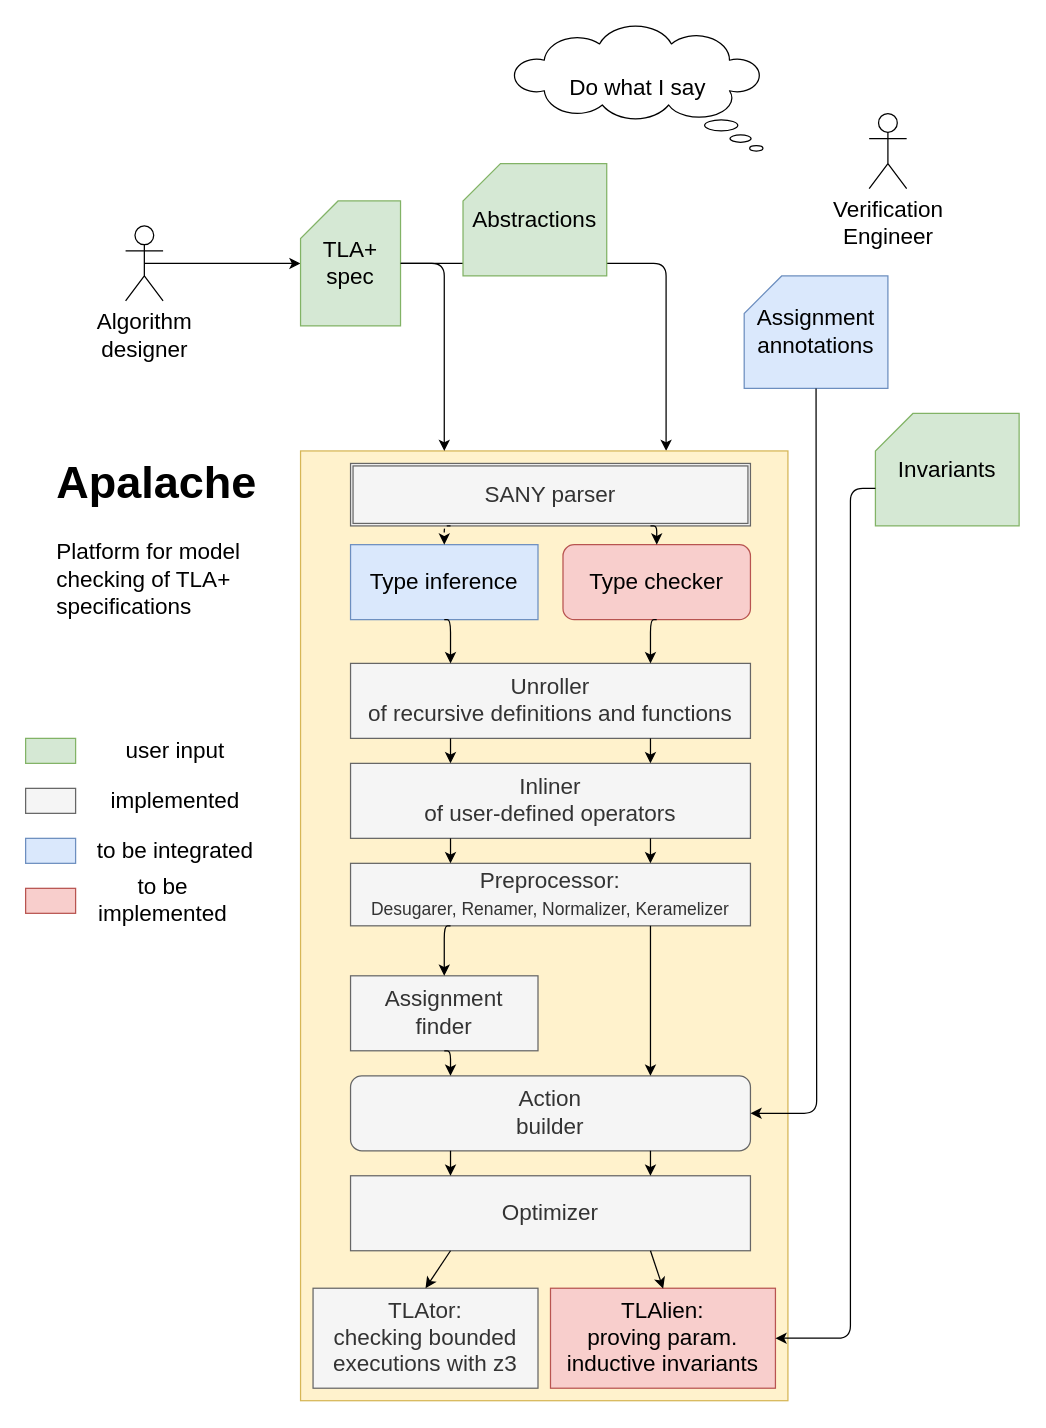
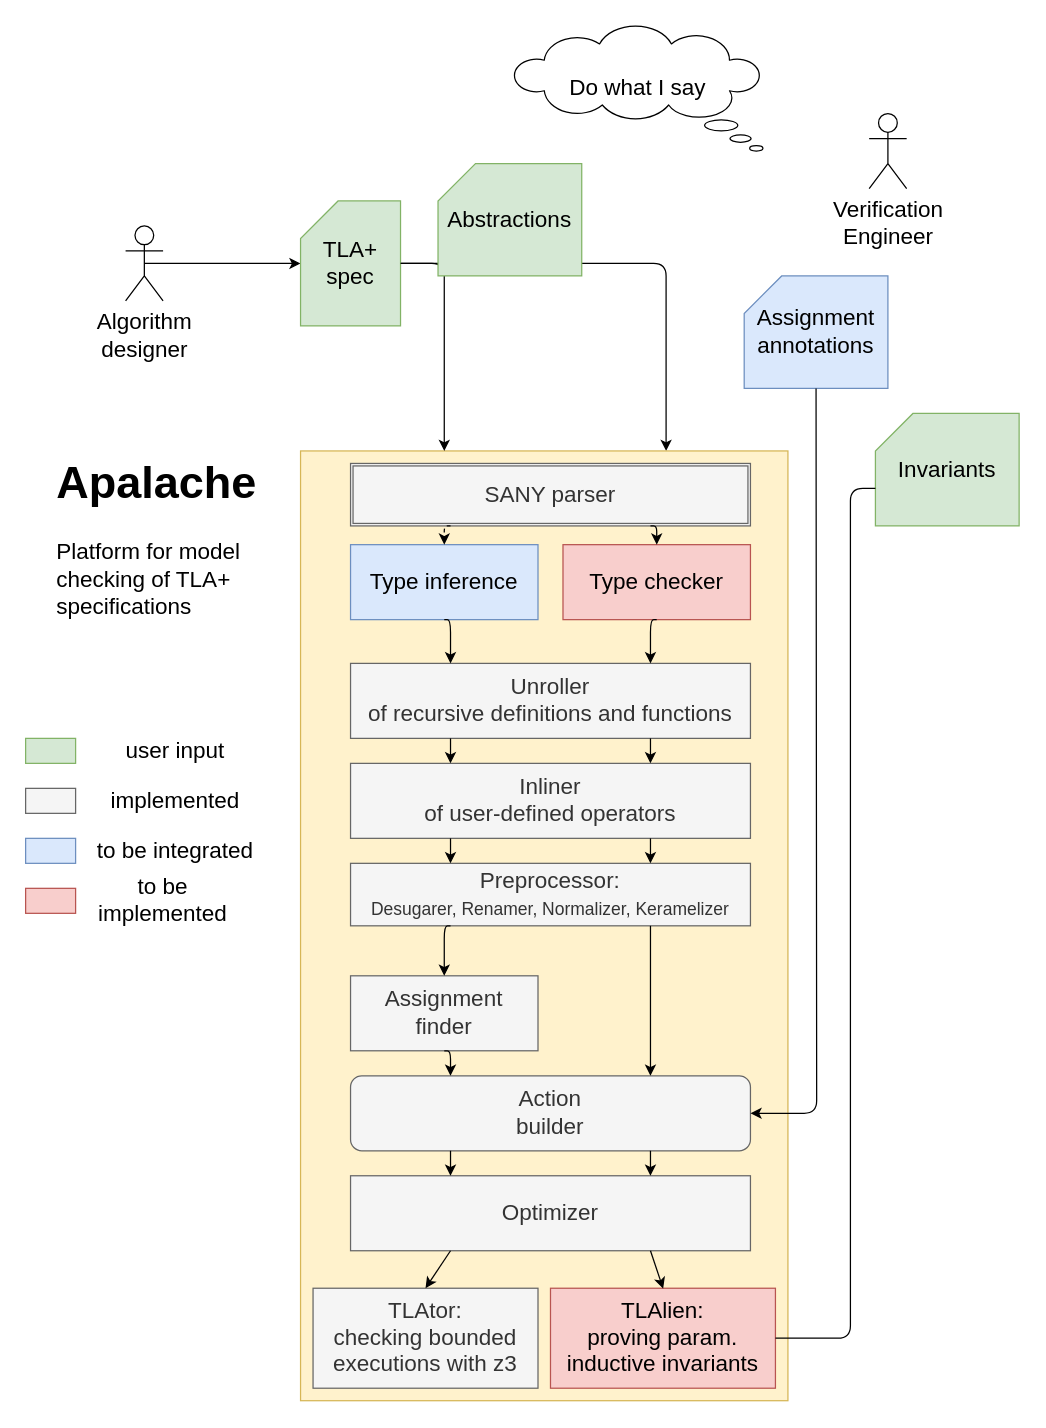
  <mxCell id="0" />
  <mxCell id="1" parent="0" />
  <mxCell id="2" value="" style="edgeStyle=segmentEdgeStyle;endArrow=classic;html=1;fontSize=18;exitX=1;exitY=0.5;exitDx=0;exitDy=0;exitPerimeter=0;entryX=0.75;entryY=0;entryDx=0;entryDy=0;" edge="1" parent="1" source="5" target="8"><mxGeometry width="50" height="50" relative="1" as="geometry"><mxPoint x="370" y="210" as="sourcePoint" /><mxPoint x="420" y="160" as="targetPoint" /></mxGeometry></mxCell>
  <mxCell id="3" style="edgeStyle=orthogonalEdgeStyle;rounded=0;orthogonalLoop=1;jettySize=auto;html=1;exitX=0.5;exitY=0.5;exitDx=0;exitDy=0;exitPerimeter=0;" edge="1" parent="1" source="4" target="5"><mxGeometry relative="1" as="geometry" /></mxCell>
  <mxCell id="4" value="Algorithm&lt;br style=&quot;font-size: 18px;&quot;&gt;designer" style="shape=umlActor;verticalLabelPosition=bottom;verticalAlign=top;html=1;outlineConnect=0;fontSize=18;" vertex="1" parent="1"><mxGeometry x="100" y="180" width="30" height="60" as="geometry" /></mxCell>
  <mxCell id="5" value="TLA+&lt;br style=&quot;font-size: 18px;&quot;&gt;spec" style="shape=card;whiteSpace=wrap;html=1;fillColor=#d5e8d4;strokeColor=#82b366;fontSize=18;" vertex="1" parent="1"><mxGeometry x="240" y="160" width="80" height="100" as="geometry" /></mxCell>
  <mxCell id="6" value="Verification&lt;br style=&quot;font-size: 18px;&quot;&gt;Engineer" style="shape=umlActor;verticalLabelPosition=bottom;verticalAlign=top;html=1;outlineConnect=0;fontSize=18;" vertex="1" parent="1"><mxGeometry x="695" y="90" width="30" height="60" as="geometry" /></mxCell>
  <mxCell id="7" value="Assignment&lt;br style=&quot;font-size: 18px;&quot;&gt;annotations" style="shape=card;whiteSpace=wrap;html=1;fillColor=#dae8fc;strokeColor=#6c8ebf;fontSize=18;" vertex="1" parent="1"><mxGeometry x="595" y="220" width="115" height="90" as="geometry" /></mxCell>
  <mxCell id="8" value="" style="rounded=0;whiteSpace=wrap;html=1;fillColor=#fff2cc;strokeColor=#d6b656;" vertex="1" parent="1"><mxGeometry x="240" y="360" width="390" height="760" as="geometry" /></mxCell>
  <mxCell id="9" value="Type inference" style="rounded=0;whiteSpace=wrap;html=1;fontSize=18;fillColor=#dae8fc;strokeColor=#6c8ebf;" vertex="1" parent="1"><mxGeometry x="280" y="435" width="150" height="60" as="geometry" /></mxCell>
  <mxCell id="10" value="" style="endArrow=classic;html=1;fontSize=18;exitX=1;exitY=0.5;exitDx=0;exitDy=0;exitPerimeter=0;" edge="1" parent="1" source="5"><mxGeometry width="50" height="50" relative="1" as="geometry"><mxPoint x="440" y="230" as="sourcePoint" /><mxPoint x="355" y="360" as="targetPoint" /><Array as="points"><mxPoint x="355" y="210" /></Array></mxGeometry></mxCell>
  <mxCell id="11" value="Assignment&lt;br&gt;finder" style="rounded=0;whiteSpace=wrap;html=1;fontSize=18;fillColor=#f5f5f5;strokeColor=#666666;fontColor=#333333;" vertex="1" parent="1"><mxGeometry x="280" y="780" width="150" height="60" as="geometry" /></mxCell>
  <mxCell id="12" value="Preprocessor:&lt;br style=&quot;font-size: 14px&quot;&gt;&lt;font style=&quot;font-size: 14px&quot;&gt;Desugarer, Renamer, Normalizer, Keramelizer&lt;/font&gt;" style="rounded=0;whiteSpace=wrap;html=1;fontSize=18;fillColor=#f5f5f5;strokeColor=#666666;fontColor=#333333;" vertex="1" parent="1"><mxGeometry x="280" y="690" width="320" height="50" as="geometry" /></mxCell>
  <mxCell id="13" value="Inliner&lt;br&gt;of user-defined operators" style="rounded=0;whiteSpace=wrap;html=1;fontSize=18;fillColor=#f5f5f5;strokeColor=#666666;fontColor=#333333;" vertex="1" parent="1"><mxGeometry x="280" y="610" width="320" height="60" as="geometry" /></mxCell>
  <mxCell id="14" value="Unroller&lt;br&gt;of recursive definitions and functions" style="rounded=0;whiteSpace=wrap;html=1;fontSize=18;fillColor=#f5f5f5;strokeColor=#666666;fontColor=#333333;" vertex="1" parent="1"><mxGeometry x="280" y="530" width="320" height="60" as="geometry" /></mxCell>
  <mxCell id="15" value="Optimizer" style="rounded=0;whiteSpace=wrap;html=1;fontSize=18;fillColor=#f5f5f5;strokeColor=#666666;fontColor=#333333;" vertex="1" parent="1"><mxGeometry x="280" y="940" width="320" height="60" as="geometry" /></mxCell>
  <mxCell id="16" value="Action&lt;br&gt;builder" style="whiteSpace=wrap;html=1;fontSize=18;fillColor=#f5f5f5;strokeColor=#666666;fontColor=#333333;rounded=1;" vertex="1" parent="1"><mxGeometry x="280" y="860" width="320" height="60" as="geometry" /></mxCell>
  <mxCell id="17" value="TLAtor:&lt;br&gt;checking bounded executions with z3" style="rounded=0;whiteSpace=wrap;html=1;fontSize=18;fillColor=#f5f5f5;strokeColor=#666666;fontColor=#333333;" vertex="1" parent="1"><mxGeometry x="250" y="1030" width="180" height="80" as="geometry" /></mxCell>
  <mxCell id="18" value="Do what I say" style="whiteSpace=wrap;html=1;shape=mxgraph.basic.cloud_callout;fontSize=18;flipV=0;flipH=1;" vertex="1" parent="1"><mxGeometry x="410" y="20" width="200" height="100" as="geometry" /></mxCell>
  <mxCell id="19" value="Invariants" style="shape=card;whiteSpace=wrap;html=1;fillColor=#d5e8d4;strokeColor=#82b366;fontSize=18;" vertex="1" parent="1"><mxGeometry x="700" y="330" width="115" height="90" as="geometry" /></mxCell>
- <mxCell id="20" value="Abstractions" style="shape=card;whiteSpace=wrap;html=1;fillColor=#d5e8d4;strokeColor=#82b366;fontSize=18;" vertex="1" parent="1"><mxGeometry x="370" y="130" width="115" height="90" as="geometry" /></mxCell>
- <mxCell id="21" value="Type checker" style="whiteSpace=wrap;html=1;fontSize=18;fillColor=#f8cecc;strokeColor=#b85450;rounded=1;" vertex="1" parent="1"><mxGeometry x="450" y="435" width="150" height="60" as="geometry" /></mxCell>
+ <mxCell id="20" value="Abstractions" style="shape=card;whiteSpace=wrap;html=1;fillColor=#d5e8d4;strokeColor=#82b366;fontSize=18;" vertex="1" parent="1"><mxGeometry x="350" y="130" width="115" height="90" as="geometry" /></mxCell>
+ <mxCell id="21" value="Type checker" style="rounded=0;whiteSpace=wrap;html=1;fontSize=18;fillColor=#f8cecc;strokeColor=#b85450;" vertex="1" parent="1"><mxGeometry x="450" y="435" width="150" height="60" as="geometry" /></mxCell>
  <mxCell id="22" value="TLAlien:&lt;br&gt;proving param. inductive invariants" style="rounded=0;whiteSpace=wrap;html=1;fontSize=18;fillColor=#f8cecc;strokeColor=#b85450;" vertex="1" parent="1"><mxGeometry x="440" y="1030" width="180" height="80" as="geometry" /></mxCell>
  <mxCell id="23" value="" style="edgeStyle=segmentEdgeStyle;endArrow=classic;html=1;fontSize=18;exitX=0.5;exitY=1;exitDx=0;exitDy=0;entryX=0.25;entryY=0;entryDx=0;entryDy=0;" edge="1" parent="1" source="9" target="14"><mxGeometry width="50" height="50" relative="1" as="geometry"><mxPoint x="100" y="480" as="sourcePoint" /><mxPoint x="150" y="430" as="targetPoint" /></mxGeometry></mxCell>
  <mxCell id="24" value="" style="edgeStyle=segmentEdgeStyle;endArrow=classic;html=1;fontSize=18;exitX=0.5;exitY=1;exitDx=0;exitDy=0;entryX=0.75;entryY=0;entryDx=0;entryDy=0;" edge="1" parent="1" source="21" target="14"><mxGeometry width="50" height="50" relative="1" as="geometry"><mxPoint x="650" y="530" as="sourcePoint" /><mxPoint x="700" y="480" as="targetPoint" /></mxGeometry></mxCell>
  <mxCell id="25" value="" style="edgeStyle=elbowEdgeStyle;elbow=horizontal;endArrow=classic;html=1;fontSize=18;exitX=0.5;exitY=1;exitDx=0;exitDy=0;exitPerimeter=0;entryX=1;entryY=0.5;entryDx=0;entryDy=0;" edge="1" parent="1" source="7" target="16"><mxGeometry width="50" height="50" relative="1" as="geometry"><mxPoint x="670" y="640" as="sourcePoint" /><mxPoint x="720" y="590" as="targetPoint" /><Array as="points"><mxPoint x="653" y="600" /></Array></mxGeometry></mxCell>
- <mxCell id="26" value="" style="edgeStyle=elbowEdgeStyle;elbow=horizontal;endArrow=classic;html=1;fontSize=18;exitX=0;exitY=0;exitDx=0;exitDy=60;exitPerimeter=0;entryX=1;entryY=0.5;entryDx=0;entryDy=0;" edge="1" parent="1" source="19" target="22"><mxGeometry width="50" height="50" relative="1" as="geometry"><mxPoint x="730" y="630" as="sourcePoint" /><mxPoint x="740" y="1030" as="targetPoint" /><Array as="points"><mxPoint x="680" y="770" /></Array></mxGeometry></mxCell>
+ <mxCell id="26" value="" style="edgeStyle=elbowEdgeStyle;elbow=horizontal;endArrow=none;html=1;fontSize=18;exitX=0;exitY=0;exitDx=0;exitDy=60;exitPerimeter=0;entryX=1;entryY=0.5;entryDx=0;entryDy=0;" edge="1" parent="1" source="19" target="22"><mxGeometry width="50" height="50" relative="1" as="geometry"><mxPoint x="730" y="630" as="sourcePoint" /><mxPoint x="740" y="1030" as="targetPoint" /><Array as="points"><mxPoint x="680" y="770" /></Array></mxGeometry></mxCell>
  <mxCell id="27" value="" style="edgeStyle=segmentEdgeStyle;endArrow=classic;html=1;fontSize=18;exitX=0.25;exitY=1;exitDx=0;exitDy=0;entryX=0.25;entryY=0;entryDx=0;entryDy=0;" edge="1" parent="1" source="14" target="13"><mxGeometry width="50" height="50" relative="1" as="geometry"><mxPoint x="100" y="560" as="sourcePoint" /><mxPoint x="150" y="510" as="targetPoint" /></mxGeometry></mxCell>
  <mxCell id="28" value="" style="edgeStyle=segmentEdgeStyle;endArrow=classic;html=1;fontSize=18;exitX=0.75;exitY=1;exitDx=0;exitDy=0;entryX=0.75;entryY=0;entryDx=0;entryDy=0;" edge="1" parent="1" source="14" target="13"><mxGeometry width="50" height="50" relative="1" as="geometry"><mxPoint x="740" y="610" as="sourcePoint" /><mxPoint x="790" y="560" as="targetPoint" /></mxGeometry></mxCell>
  <mxCell id="29" value="" style="edgeStyle=segmentEdgeStyle;endArrow=classic;html=1;fontSize=18;exitX=0.25;exitY=1;exitDx=0;exitDy=0;entryX=0.5;entryY=0;entryDx=0;entryDy=0;" edge="1" parent="1" source="12" target="11"><mxGeometry width="50" height="50" relative="1" as="geometry"><mxPoint x="100" y="770" as="sourcePoint" /><mxPoint x="150" y="720" as="targetPoint" /></mxGeometry></mxCell>
  <mxCell id="30" value="" style="edgeStyle=segmentEdgeStyle;endArrow=classic;html=1;fontSize=18;exitX=0.75;exitY=1;exitDx=0;exitDy=0;entryX=0.75;entryY=0;entryDx=0;entryDy=0;" edge="1" parent="1" source="12" target="16"><mxGeometry width="50" height="50" relative="1" as="geometry"><mxPoint x="730" y="850" as="sourcePoint" /><mxPoint x="780" y="800" as="targetPoint" /></mxGeometry></mxCell>
  <mxCell id="31" value="" style="edgeStyle=segmentEdgeStyle;endArrow=classic;html=1;fontSize=18;exitX=0.25;exitY=1;exitDx=0;exitDy=0;entryX=0.25;entryY=0;entryDx=0;entryDy=0;" edge="1" parent="1" source="13" target="12"><mxGeometry width="50" height="50" relative="1" as="geometry"><mxPoint x="120" y="680" as="sourcePoint" /><mxPoint x="170" y="630" as="targetPoint" /></mxGeometry></mxCell>
  <mxCell id="32" value="" style="edgeStyle=segmentEdgeStyle;endArrow=classic;html=1;fontSize=18;exitX=0.75;exitY=1;exitDx=0;exitDy=0;entryX=0.75;entryY=0;entryDx=0;entryDy=0;" edge="1" parent="1" source="13" target="12"><mxGeometry width="50" height="50" relative="1" as="geometry"><mxPoint x="720" y="680" as="sourcePoint" /><mxPoint x="770" y="630" as="targetPoint" /></mxGeometry></mxCell>
  <mxCell id="33" value="" style="edgeStyle=segmentEdgeStyle;endArrow=classic;html=1;fontSize=18;exitX=0.5;exitY=1;exitDx=0;exitDy=0;entryX=0.25;entryY=0;entryDx=0;entryDy=0;" edge="1" parent="1" source="11" target="16"><mxGeometry width="50" height="50" relative="1" as="geometry"><mxPoint x="160" y="980" as="sourcePoint" /><mxPoint x="210" y="930" as="targetPoint" /></mxGeometry></mxCell>
  <mxCell id="34" value="" style="edgeStyle=segmentEdgeStyle;endArrow=classic;html=1;fontSize=18;exitX=0.25;exitY=1;exitDx=0;exitDy=0;entryX=0.25;entryY=0;entryDx=0;entryDy=0;" edge="1" parent="1" source="16" target="15"><mxGeometry width="50" height="50" relative="1" as="geometry"><mxPoint x="120" y="950" as="sourcePoint" /><mxPoint x="170" y="900" as="targetPoint" /></mxGeometry></mxCell>
  <mxCell id="35" value="" style="edgeStyle=segmentEdgeStyle;endArrow=classic;html=1;fontSize=18;exitX=0.75;exitY=1;exitDx=0;exitDy=0;entryX=0.75;entryY=0;entryDx=0;entryDy=0;" edge="1" parent="1" source="16" target="15"><mxGeometry width="50" height="50" relative="1" as="geometry"><mxPoint x="770" y="960" as="sourcePoint" /><mxPoint x="820" y="910" as="targetPoint" /></mxGeometry></mxCell>
  <mxCell id="36" value="SANY parser" style="shape=ext;double=1;rounded=0;whiteSpace=wrap;html=1;fontSize=18;fillColor=#f5f5f5;strokeColor=#666666;fontColor=#333333;" vertex="1" parent="1"><mxGeometry x="280" y="370" width="320" height="50" as="geometry" /></mxCell>
  <mxCell id="37" value="" style="edgeStyle=segmentEdgeStyle;endArrow=classic;html=1;fontSize=18;exitX=0.25;exitY=1;exitDx=0;exitDy=0;entryX=0.5;entryY=0;entryDx=0;entryDy=0;dashed=1;" edge="1" parent="1" source="36" target="9"><mxGeometry width="50" height="50" relative="1" as="geometry"><mxPoint x="120" y="540" as="sourcePoint" /><mxPoint x="170" y="490" as="targetPoint" /></mxGeometry></mxCell>
  <mxCell id="38" value="" style="edgeStyle=segmentEdgeStyle;endArrow=classic;html=1;fontSize=18;exitX=0.75;exitY=1;exitDx=0;exitDy=0;entryX=0.5;entryY=0;entryDx=0;entryDy=0;" edge="1" parent="1" source="36" target="21"><mxGeometry width="50" height="50" relative="1" as="geometry"><mxPoint x="120" y="510" as="sourcePoint" /><mxPoint x="170" y="460" as="targetPoint" /></mxGeometry></mxCell>
  <mxCell id="39" value="" style="endArrow=classic;html=1;fontSize=18;exitX=0.25;exitY=1;exitDx=0;exitDy=0;entryX=0.5;entryY=0;entryDx=0;entryDy=0;" edge="1" parent="1" source="15" target="17"><mxGeometry width="50" height="50" relative="1" as="geometry"><mxPoint x="110" y="1030" as="sourcePoint" /><mxPoint x="160" y="980" as="targetPoint" /></mxGeometry></mxCell>
  <mxCell id="40" value="" style="endArrow=classic;html=1;fontSize=18;exitX=0.75;exitY=1;exitDx=0;exitDy=0;entryX=0.744;entryY=0.882;entryDx=0;entryDy=0;entryPerimeter=0;" edge="1" parent="1" source="15" target="8"><mxGeometry width="50" height="50" relative="1" as="geometry"><mxPoint x="750" y="1050" as="sourcePoint" /><mxPoint x="800" y="1000" as="targetPoint" /></mxGeometry></mxCell>
  <mxCell id="41" value="&lt;h1&gt;Apalache&lt;/h1&gt;&lt;p&gt;Platform for model checking of TLA+ specifications&lt;/p&gt;" style="text;html=1;strokeColor=none;fillColor=none;spacing=5;spacingTop=-20;whiteSpace=wrap;overflow=hidden;rounded=0;fontSize=18;" vertex="1" parent="1"><mxGeometry x="40" y="350" width="190" height="170" as="geometry" /></mxCell>
  <mxCell id="42" value="" style="rounded=0;whiteSpace=wrap;html=1;fontSize=18;fillColor=#f8cecc;strokeColor=#b85450;" vertex="1" parent="1"><mxGeometry x="20" y="710" width="40" height="20" as="geometry" /></mxCell>
  <mxCell id="43" value="" style="rounded=0;whiteSpace=wrap;html=1;fontSize=18;fillColor=#dae8fc;strokeColor=#6c8ebf;" vertex="1" parent="1"><mxGeometry x="20" y="670" width="40" height="20" as="geometry" /></mxCell>
  <mxCell id="44" value="to be integrated" style="text;html=1;strokeColor=none;fillColor=none;align=center;verticalAlign=middle;whiteSpace=wrap;rounded=0;fontSize=18;" vertex="1" parent="1"><mxGeometry x="70" y="670" width="140" height="20" as="geometry" /></mxCell>
  <mxCell id="45" value="to be implemented" style="text;html=1;strokeColor=none;fillColor=none;align=center;verticalAlign=middle;whiteSpace=wrap;rounded=0;fontSize=18;" vertex="1" parent="1"><mxGeometry x="60" y="710" width="140" height="20" as="geometry" /></mxCell>
  <mxCell id="46" value="" style="rounded=0;whiteSpace=wrap;html=1;fontSize=18;fillColor=#d5e8d4;strokeColor=#82b366;" vertex="1" parent="1"><mxGeometry x="20" y="590" width="40" height="20" as="geometry" /></mxCell>
  <mxCell id="47" value="user input" style="text;html=1;strokeColor=none;fillColor=none;align=center;verticalAlign=middle;whiteSpace=wrap;rounded=0;fontSize=18;" vertex="1" parent="1"><mxGeometry x="70" y="590" width="140" height="20" as="geometry" /></mxCell>
  <mxCell id="48" value="" style="rounded=0;whiteSpace=wrap;html=1;fontSize=18;fillColor=#f5f5f5;strokeColor=#666666;fontColor=#333333;" vertex="1" parent="1"><mxGeometry x="20" y="630" width="40" height="20" as="geometry" /></mxCell>
  <mxCell id="49" value="implemented" style="text;html=1;strokeColor=none;fillColor=none;align=center;verticalAlign=middle;whiteSpace=wrap;rounded=0;fontSize=18;" vertex="1" parent="1"><mxGeometry x="70" y="630" width="140" height="20" as="geometry" /></mxCell>
